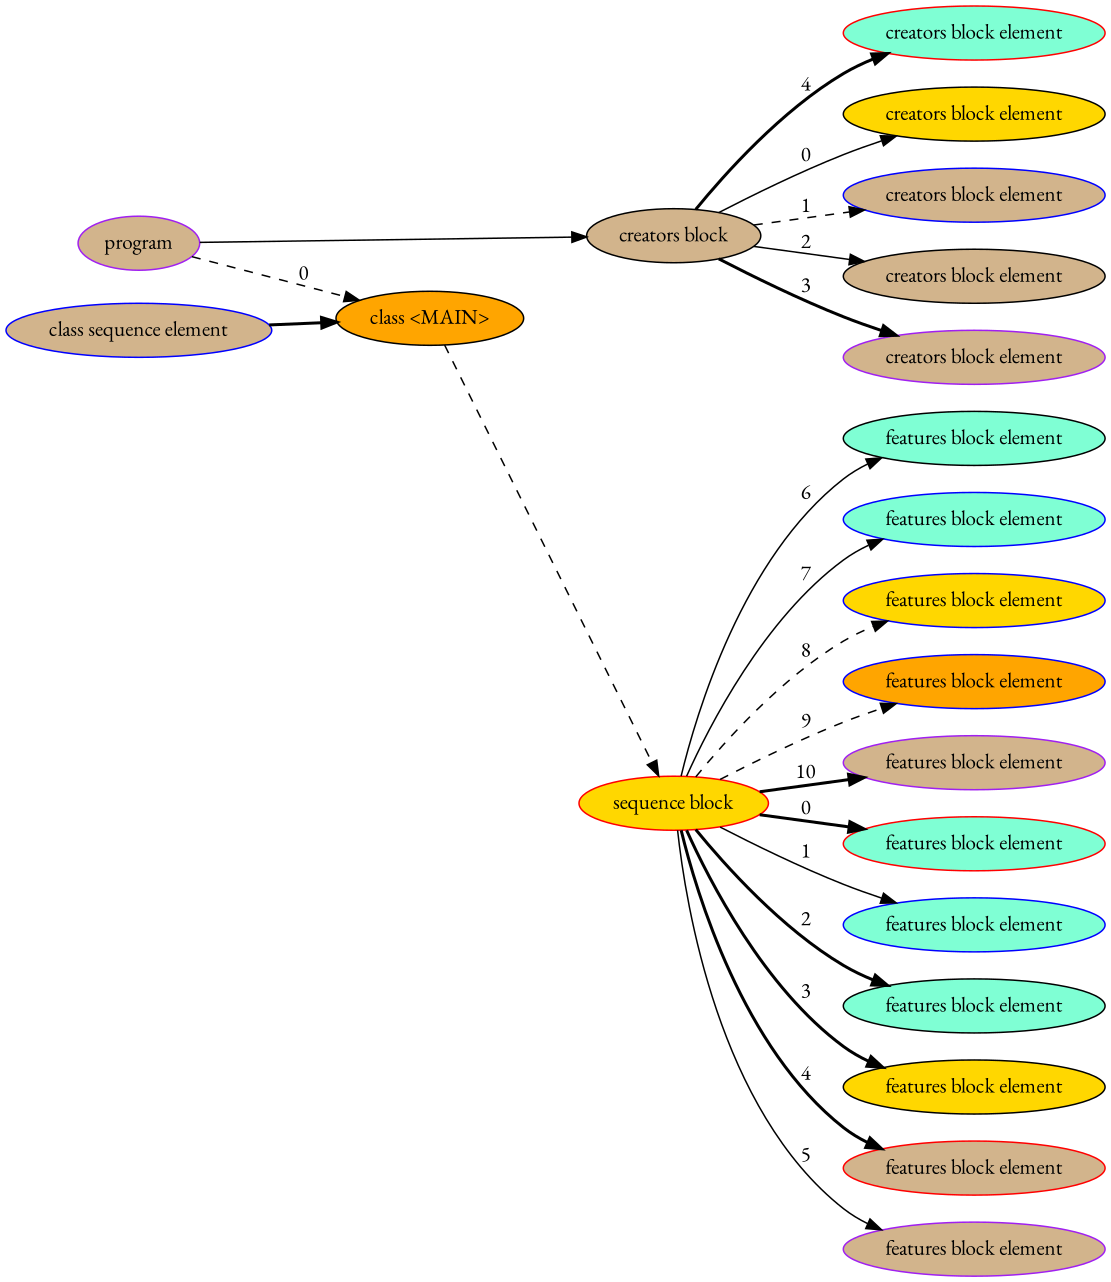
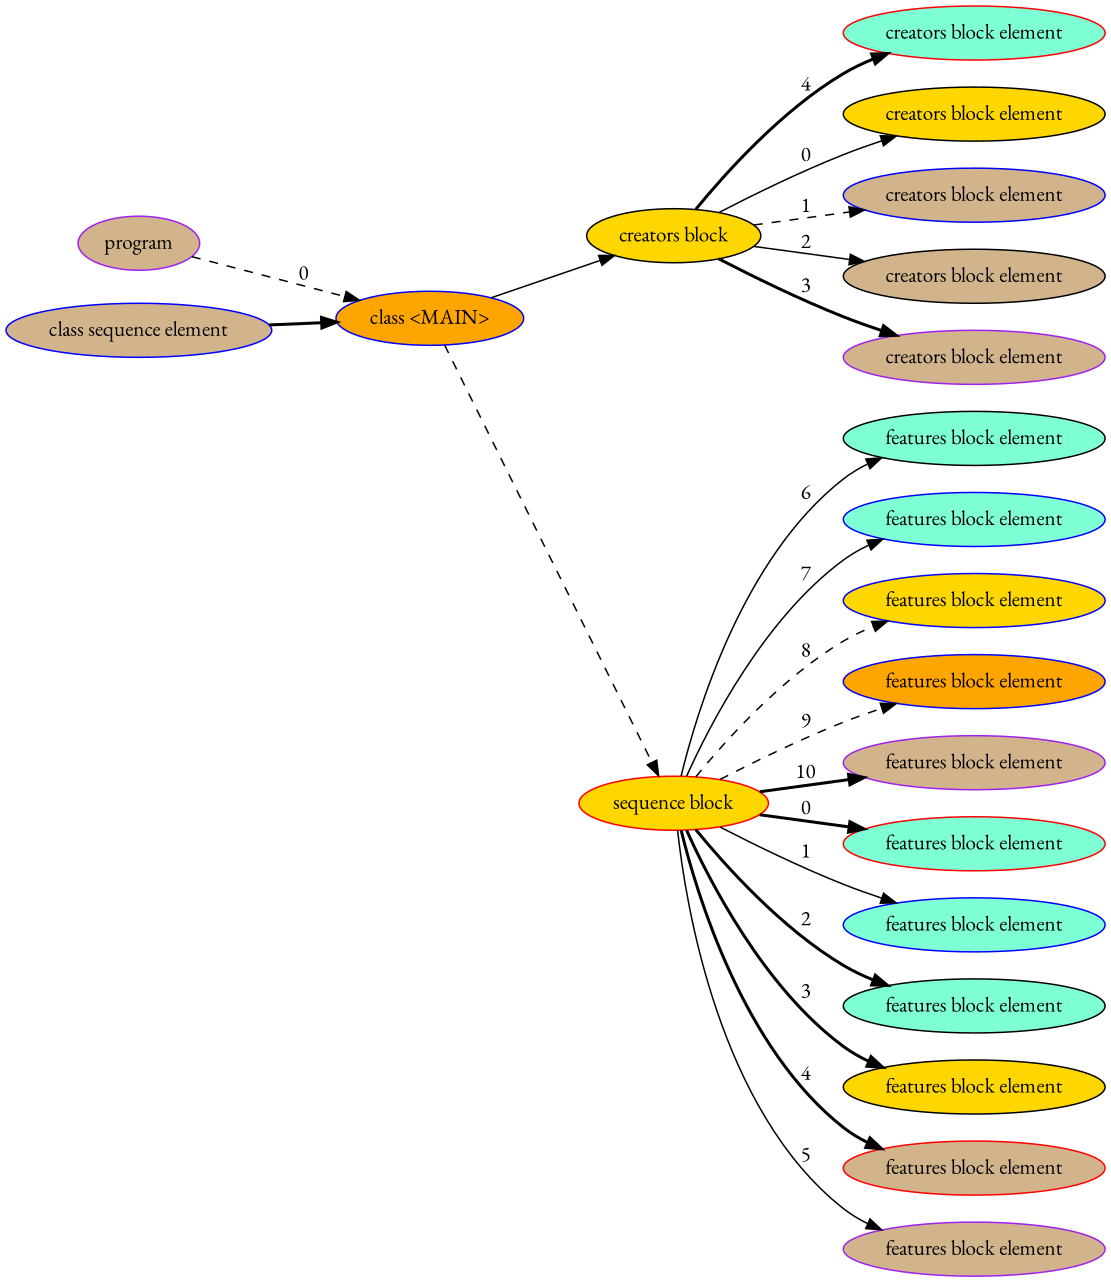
  digraph {
    fontname="EB Garamond"
    rankdir=LR
    node [color=blue fillcolor=tan fontname="EB Garamond" style=filled]
    edge [fontname="EB Garamond" style=bold]
    n1 [color=purple label=program]
-   n2 [color=black fillcolor=orange label="class <MAIN>"]
+   n2 [fillcolor=orange label="class <MAIN>"]
    n3 [label="class sequence element"]
-   n4 [color=black label="creators block"]
+   n4 [color=black fillcolor=gold label="creators block"]
    n5 [color=red fillcolor=gold label="sequence block"]
    n6 [color=black fillcolor=gold label="creators block element"]
    n7 [label="creators block element"]
    n8 [color=black label="creators block element"]
    n9 [color=purple label="creators block element"]
    n10 [color=red fillcolor=aquamarine label="creators block element"]
    n11 [color=red fillcolor=aquamarine label="features block element"]
    n12 [fillcolor=aquamarine label="features block element"]
    n13 [color=black fillcolor=aquamarine label="features block element"]
    n14 [color=black fillcolor=gold label="features block element"]
    n15 [color=red label="features block element"]
    n16 [color=purple label="features block element"]
    n17 [color=black fillcolor=aquamarine label="features block element"]
    n18 [fillcolor=aquamarine label="features block element"]
    n19 [fillcolor=gold label="features block element"]
    n20 [fillcolor=orange label="features block element"]
    n21 [color=purple label="features block element"]
    n1 -> n2 [label=0 style=dashed]
-   n1 -> n4 [style=solid]
+   n2 -> n4 [style=solid]
    n2 -> n5 [style=dashed]
    n3 -> n2
    n4 -> n6 [label=0 style=solid]
    n4 -> n7 [label=1 style=dashed]
    n4 -> n8 [label=2 style=solid]
    n4 -> n9 [label=3]
    n4 -> n10 [label=4]
    n5 -> n11 [label=0]
    n5 -> n12 [label=1 style=solid]
    n5 -> n13 [label=2]
    n5 -> n14 [label=3]
    n5 -> n15 [label=4]
    n5 -> n16 [label=5 style=solid]
    n5 -> n17 [label=6 style=solid]
    n5 -> n18 [label=7 style=solid]
    n5 -> n19 [label=8 style=dashed]
    n5 -> n20 [label=9 style=dashed]
    n5 -> n21 [label=10]
  }
